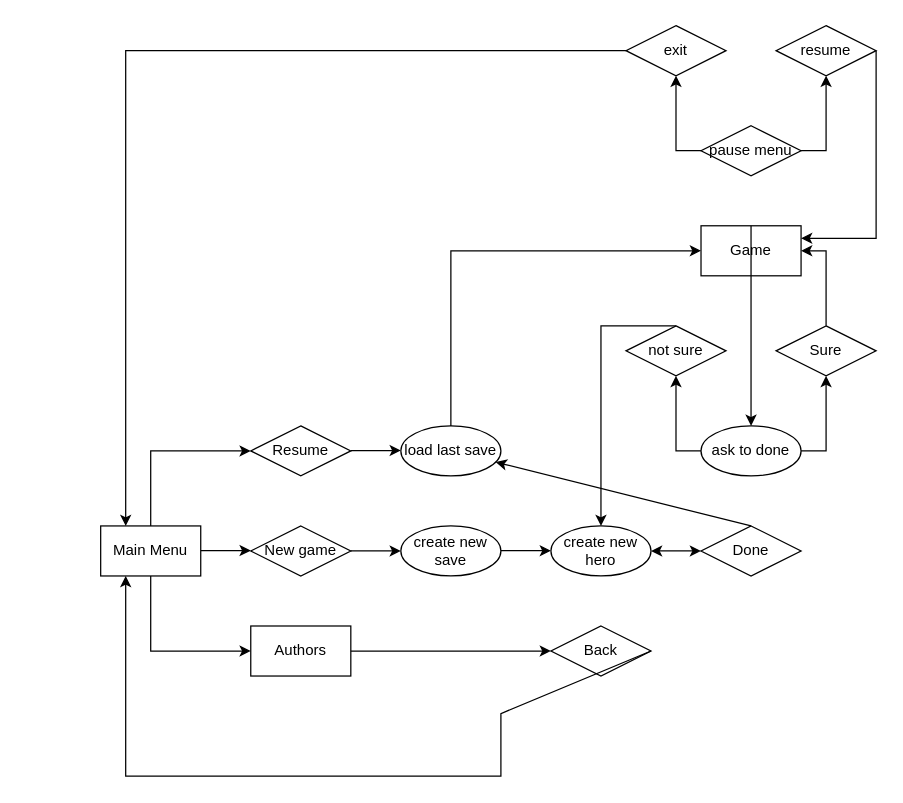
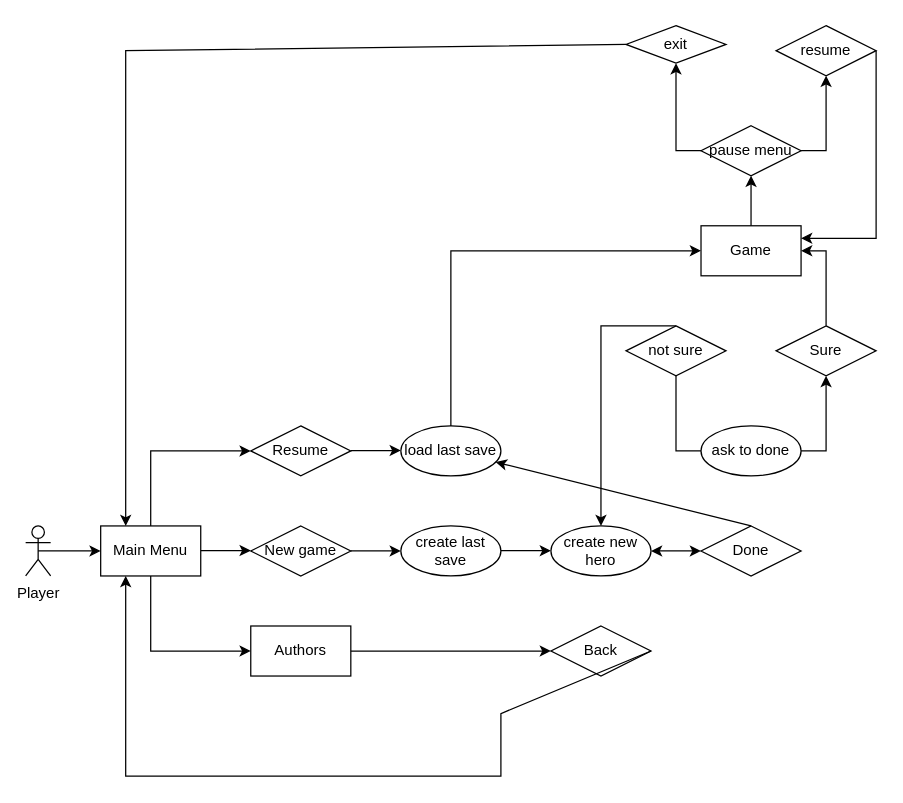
  <mxCell id="0" />
  <mxCell id="1" parent="0" />
+ <mxCell id="2" value="&lt;div&gt;Player&lt;/div&gt;&lt;div&gt;&lt;br&gt;&lt;/div&gt;" style="shape=umlActor;verticalLabelPosition=bottom;verticalAlign=top;html=1;outlineConnect=0;" vertex="1" parent="1"><mxGeometry x="20" y="420" width="20" height="40" as="geometry" /></mxCell>
  <mxCell id="3" value="" style="endArrow=classic;html=1;rounded=0;entryX=0;entryY=0.5;entryDx=0;entryDy=0;exitX=0.5;exitY=0;exitDx=0;exitDy=0;" edge="1" parent="1" source="13" target="16"><mxGeometry width="50" height="50" relative="1" as="geometry"><mxPoint x="160" y="430" as="sourcePoint" /><mxPoint x="200" y="370" as="targetPoint" /><Array as="points"><mxPoint x="120" y="360" /></Array></mxGeometry></mxCell>
  <mxCell id="4" value="" style="endArrow=classic;html=1;rounded=0;entryX=0;entryY=0.5;entryDx=0;entryDy=0;" edge="1" parent="1"><mxGeometry width="50" height="50" relative="1" as="geometry"><mxPoint x="160" y="439.71" as="sourcePoint" /><mxPoint x="200" y="439.71" as="targetPoint" /></mxGeometry></mxCell>
  <mxCell id="5" value="" style="endArrow=classic;html=1;rounded=0;exitX=1;exitY=0.5;exitDx=0;exitDy=0;entryX=0;entryY=0.5;entryDx=0;entryDy=0;" edge="1" parent="1"><mxGeometry width="50" height="50" relative="1" as="geometry"><mxPoint x="280" y="359.71" as="sourcePoint" /><mxPoint x="320" y="359.71" as="targetPoint" /></mxGeometry></mxCell>
  <mxCell id="6" value="Game" style="rounded=0;whiteSpace=wrap;html=1;" vertex="1" parent="1"><mxGeometry x="560" y="180" width="80" height="40" as="geometry" /></mxCell>
  <mxCell id="7" value="load last save" style="ellipse;whiteSpace=wrap;html=1;" vertex="1" parent="1"><mxGeometry x="320" y="340" width="80" height="40" as="geometry" /></mxCell>
- <mxCell id="8" value="create new save" style="ellipse;whiteSpace=wrap;html=1;" vertex="1" parent="1"><mxGeometry x="320" y="420" width="80" height="40" as="geometry" /></mxCell>
+ <mxCell id="8" value="create last save" style="ellipse;whiteSpace=wrap;html=1;" vertex="1" parent="1"><mxGeometry x="320" y="420" width="80" height="40" as="geometry" /></mxCell>
  <mxCell id="9" value="create new hero" style="ellipse;whiteSpace=wrap;html=1;" vertex="1" parent="1"><mxGeometry x="440" y="420" width="80" height="40" as="geometry" /></mxCell>
  <mxCell id="10" value="" style="endArrow=classic;html=1;rounded=0;exitX=1;exitY=0.5;exitDx=0;exitDy=0;entryX=0;entryY=0.5;entryDx=0;entryDy=0;" edge="1" parent="1" target="8"><mxGeometry width="50" height="50" relative="1" as="geometry"><mxPoint x="280" y="440" as="sourcePoint" /><mxPoint x="410" y="390" as="targetPoint" /></mxGeometry></mxCell>
  <mxCell id="11" value="" style="endArrow=classic;html=1;rounded=0;exitX=1;exitY=0.5;exitDx=0;exitDy=0;entryX=0;entryY=0.5;entryDx=0;entryDy=0;" edge="1" parent="1"><mxGeometry width="50" height="50" relative="1" as="geometry"><mxPoint x="400" y="439.76" as="sourcePoint" /><mxPoint x="440" y="439.76" as="targetPoint" /></mxGeometry></mxCell>
  <mxCell id="12" value="Authors" style="rounded=0;whiteSpace=wrap;html=1;" vertex="1" parent="1"><mxGeometry x="200" y="500" width="80" height="40" as="geometry" /></mxCell>
  <mxCell id="13" value="Main Menu" style="rounded=0;whiteSpace=wrap;html=1;" vertex="1" parent="1"><mxGeometry x="80" y="420" width="80" height="40" as="geometry" /></mxCell>
  <mxCell id="14" value="Back" style="rhombus;whiteSpace=wrap;html=1;" vertex="1" parent="1"><mxGeometry x="440" y="500" width="80" height="40" as="geometry" /></mxCell>
  <mxCell id="15" value="New game" style="rhombus;whiteSpace=wrap;html=1;" vertex="1" parent="1"><mxGeometry x="200" y="420" width="80" height="40" as="geometry" /></mxCell>
  <mxCell id="16" value="Resume" style="rhombus;whiteSpace=wrap;html=1;" vertex="1" parent="1"><mxGeometry x="200" y="340" width="80" height="40" as="geometry" /></mxCell>
  <mxCell id="17" value="" style="endArrow=classic;startArrow=classic;html=1;rounded=0;exitX=1;exitY=0.5;exitDx=0;exitDy=0;" edge="1" parent="1" source="9"><mxGeometry width="50" height="50" relative="1" as="geometry"><mxPoint x="470" y="470" as="sourcePoint" /><mxPoint x="560" y="440" as="targetPoint" /></mxGeometry></mxCell>
  <mxCell id="18" value="Done" style="rhombus;whiteSpace=wrap;html=1;" vertex="1" parent="1"><mxGeometry x="560" y="420" width="80" height="40" as="geometry" /></mxCell>
  <mxCell id="19" value="ask to done" style="ellipse;whiteSpace=wrap;html=1;" vertex="1" parent="1"><mxGeometry x="560" y="340" width="80" height="40" as="geometry" /></mxCell>
  <mxCell id="20" value="Sure" style="rhombus;whiteSpace=wrap;html=1;" vertex="1" parent="1"><mxGeometry x="620" y="260" width="80" height="40" as="geometry" /></mxCell>
  <mxCell id="21" value="not sure" style="rhombus;whiteSpace=wrap;html=1;" vertex="1" parent="1"><mxGeometry x="500" y="260" width="80" height="40" as="geometry" /></mxCell>
+ <mxCell id="22" value="" style="endArrow=classic;html=1;rounded=0;exitX=0.5;exitY=0.5;exitDx=0;exitDy=0;exitPerimeter=0;entryX=0;entryY=0.5;entryDx=0;entryDy=0;" edge="1" parent="1" source="2" target="13"><mxGeometry width="50" height="50" relative="1" as="geometry"><mxPoint x="250" y="400" as="sourcePoint" /><mxPoint x="300" y="350" as="targetPoint" /></mxGeometry></mxCell>
  <mxCell id="23" value="" style="endArrow=classic;html=1;rounded=0;exitX=0.5;exitY=0;exitDx=0;exitDy=0;" edge="1" parent="1" source="18" target="7"><mxGeometry width="50" height="50" relative="1" as="geometry"><mxPoint x="520" y="400" as="sourcePoint" /><mxPoint x="570" y="350" as="targetPoint" /></mxGeometry></mxCell>
  <mxCell id="24" value="" style="endArrow=classic;html=1;rounded=0;exitX=1;exitY=0.5;exitDx=0;exitDy=0;entryX=0.5;entryY=1;entryDx=0;entryDy=0;" edge="1" parent="1" source="19" target="20"><mxGeometry width="50" height="50" relative="1" as="geometry"><mxPoint x="520" y="400" as="sourcePoint" /><mxPoint x="570" y="350" as="targetPoint" /><Array as="points"><mxPoint x="660" y="360" /></Array></mxGeometry></mxCell>
  <mxCell id="25" value="" style="endArrow=classic;html=1;rounded=0;entryX=1;entryY=0.5;entryDx=0;entryDy=0;exitX=0.5;exitY=0;exitDx=0;exitDy=0;" edge="1" parent="1" source="20" target="6"><mxGeometry width="50" height="50" relative="1" as="geometry"><mxPoint x="520" y="400" as="sourcePoint" /><mxPoint x="570" y="350" as="targetPoint" /><Array as="points"><mxPoint x="660" y="200" /></Array></mxGeometry></mxCell>
- <mxCell id="26" value="" style="endArrow=classic;html=1;rounded=0;entryX=0.5;entryY=1;entryDx=0;entryDy=0;" edge="1" parent="1" source="19" target="21"><mxGeometry width="50" height="50" relative="1" as="geometry"><mxPoint x="520" y="400" as="sourcePoint" /><mxPoint x="570" y="350" as="targetPoint" /><Array as="points"><mxPoint x="540" y="360" /></Array></mxGeometry></mxCell>
+ <mxCell id="26" value="" style="endArrow=none;html=1;rounded=0;entryX=0.5;entryY=1;entryDx=0;entryDy=0;" edge="1" parent="1" source="19" target="21"><mxGeometry width="50" height="50" relative="1" as="geometry"><mxPoint x="520" y="400" as="sourcePoint" /><mxPoint x="570" y="350" as="targetPoint" /><Array as="points"><mxPoint x="540" y="360" /></Array></mxGeometry></mxCell>
  <mxCell id="27" value="" style="endArrow=classic;html=1;rounded=0;exitX=0.5;exitY=0;exitDx=0;exitDy=0;entryX=0.5;entryY=0;entryDx=0;entryDy=0;" edge="1" parent="1" source="21" target="9"><mxGeometry width="50" height="50" relative="1" as="geometry"><mxPoint x="520" y="400" as="sourcePoint" /><mxPoint x="570" y="350" as="targetPoint" /><Array as="points"><mxPoint x="480" y="260" /></Array></mxGeometry></mxCell>
  <mxCell id="28" value="" style="endArrow=classic;html=1;rounded=0;exitX=0.5;exitY=0;exitDx=0;exitDy=0;entryX=0;entryY=0.5;entryDx=0;entryDy=0;" edge="1" parent="1" source="7" target="6"><mxGeometry width="50" height="50" relative="1" as="geometry"><mxPoint x="450" y="420" as="sourcePoint" /><mxPoint x="500" y="370" as="targetPoint" /><Array as="points"><mxPoint x="360" y="200" /></Array></mxGeometry></mxCell>
  <mxCell id="29" value="pause menu" style="rhombus;whiteSpace=wrap;html=1;" vertex="1" parent="1"><mxGeometry x="560" y="100" width="80" height="40" as="geometry" /></mxCell>
- <mxCell id="30" value="" style="endArrow=classic;html=1;rounded=0;exitX=0.5;exitY=0;exitDx=0;exitDy=0;" edge="1" parent="1" source="6" target="19"><mxGeometry width="50" height="50" relative="1" as="geometry"><mxPoint x="530" y="310" as="sourcePoint" /><mxPoint x="580" y="260" as="targetPoint" /></mxGeometry></mxCell>
- <mxCell id="31" value="exit" style="rhombus;whiteSpace=wrap;html=1;" vertex="1" parent="1"><mxGeometry x="500" y="20" width="80" height="40" as="geometry" /></mxCell>
+ <mxCell id="30" value="" style="endArrow=classic;html=1;rounded=0;exitX=0.5;exitY=0;exitDx=0;exitDy=0;entryX=0.5;entryY=1;entryDx=0;entryDy=0;" edge="1" parent="1" source="6" target="29"><mxGeometry width="50" height="50" relative="1" as="geometry"><mxPoint x="530" y="310" as="sourcePoint" /><mxPoint x="580" y="260" as="targetPoint" /></mxGeometry></mxCell>
+ <mxCell id="31" value="exit" style="rhombus;whiteSpace=wrap;html=1;" vertex="1" parent="1"><mxGeometry x="500" y="20" width="80" height="30" as="geometry" /></mxCell>
  <mxCell id="32" value="resume" style="rhombus;whiteSpace=wrap;html=1;" vertex="1" parent="1"><mxGeometry x="620" y="20" width="80" height="40" as="geometry" /></mxCell>
  <mxCell id="33" value="" style="endArrow=classic;html=1;rounded=0;exitX=0;exitY=0.5;exitDx=0;exitDy=0;entryX=0.5;entryY=1;entryDx=0;entryDy=0;" edge="1" parent="1" source="29" target="31"><mxGeometry width="50" height="50" relative="1" as="geometry"><mxPoint x="530" y="310" as="sourcePoint" /><mxPoint x="580" y="260" as="targetPoint" /><Array as="points"><mxPoint x="540" y="120" /></Array></mxGeometry></mxCell>
  <mxCell id="34" value="" style="endArrow=classic;html=1;rounded=0;exitX=1;exitY=0.5;exitDx=0;exitDy=0;entryX=0.5;entryY=1;entryDx=0;entryDy=0;" edge="1" parent="1" source="29" target="32"><mxGeometry width="50" height="50" relative="1" as="geometry"><mxPoint x="530" y="310" as="sourcePoint" /><mxPoint x="580" y="260" as="targetPoint" /><Array as="points"><mxPoint x="660" y="120" /></Array></mxGeometry></mxCell>
  <mxCell id="35" value="" style="endArrow=classic;html=1;rounded=0;exitX=1;exitY=0.5;exitDx=0;exitDy=0;entryX=1;entryY=0.25;entryDx=0;entryDy=0;" edge="1" parent="1" source="32" target="6"><mxGeometry width="50" height="50" relative="1" as="geometry"><mxPoint x="530" y="310" as="sourcePoint" /><mxPoint x="580" y="260" as="targetPoint" /><Array as="points"><mxPoint x="700" y="190" /></Array></mxGeometry></mxCell>
  <mxCell id="36" value="" style="endArrow=classic;html=1;rounded=0;exitX=0;exitY=0.5;exitDx=0;exitDy=0;entryX=0.25;entryY=0;entryDx=0;entryDy=0;" edge="1" parent="1" source="31" target="13"><mxGeometry width="50" height="50" relative="1" as="geometry"><mxPoint x="530" y="310" as="sourcePoint" /><mxPoint x="580" y="260" as="targetPoint" /><Array as="points"><mxPoint x="100" y="40" /></Array></mxGeometry></mxCell>
  <mxCell id="37" value="" style="endArrow=classic;html=1;rounded=0;exitX=0.5;exitY=1;exitDx=0;exitDy=0;entryX=0;entryY=0.5;entryDx=0;entryDy=0;" edge="1" parent="1" source="13" target="12"><mxGeometry width="50" height="50" relative="1" as="geometry"><mxPoint x="530" y="400" as="sourcePoint" /><mxPoint x="580" y="350" as="targetPoint" /><Array as="points"><mxPoint x="120" y="520" /></Array></mxGeometry></mxCell>
  <mxCell id="38" value="" style="endArrow=classic;html=1;rounded=0;exitX=1;exitY=0.5;exitDx=0;exitDy=0;entryX=0;entryY=0.5;entryDx=0;entryDy=0;" edge="1" parent="1" source="12" target="14"><mxGeometry width="50" height="50" relative="1" as="geometry"><mxPoint x="530" y="400" as="sourcePoint" /><mxPoint x="580" y="350" as="targetPoint" /></mxGeometry></mxCell>
  <mxCell id="39" value="" style="endArrow=classic;html=1;rounded=0;exitX=1;exitY=0.5;exitDx=0;exitDy=0;entryX=0.25;entryY=1;entryDx=0;entryDy=0;" edge="1" parent="1" source="14" target="13"><mxGeometry width="50" height="50" relative="1" as="geometry"><mxPoint x="530" y="400" as="sourcePoint" /><mxPoint x="580" y="350" as="targetPoint" /><Array as="points"><mxPoint x="400" y="570" /><mxPoint x="400" y="620" /><mxPoint x="100" y="620" /></Array></mxGeometry></mxCell>
